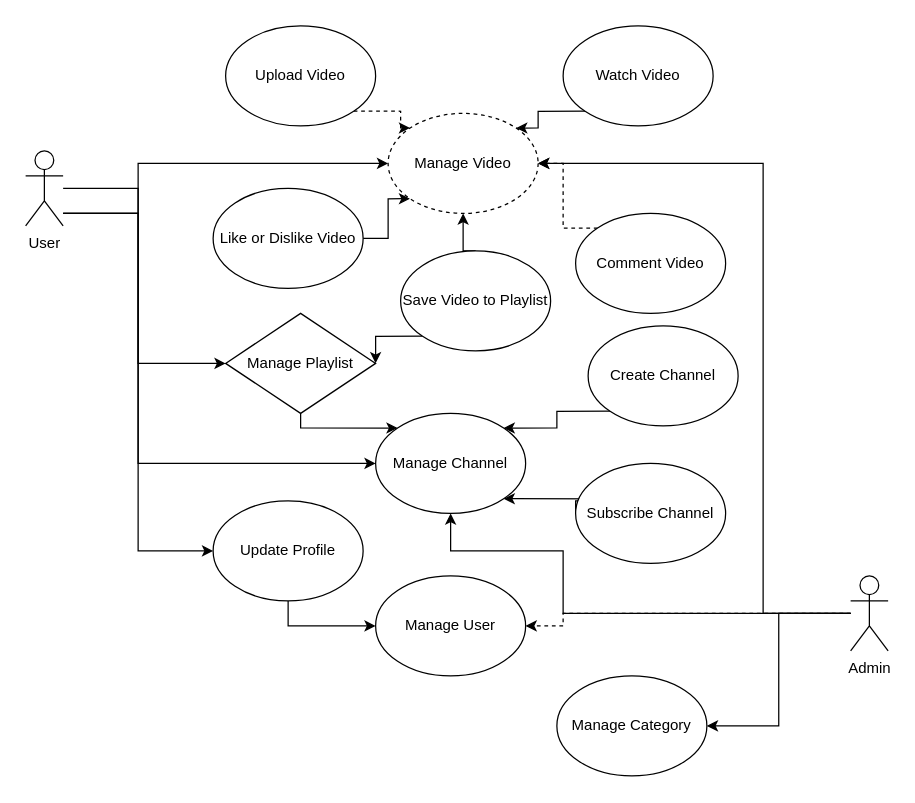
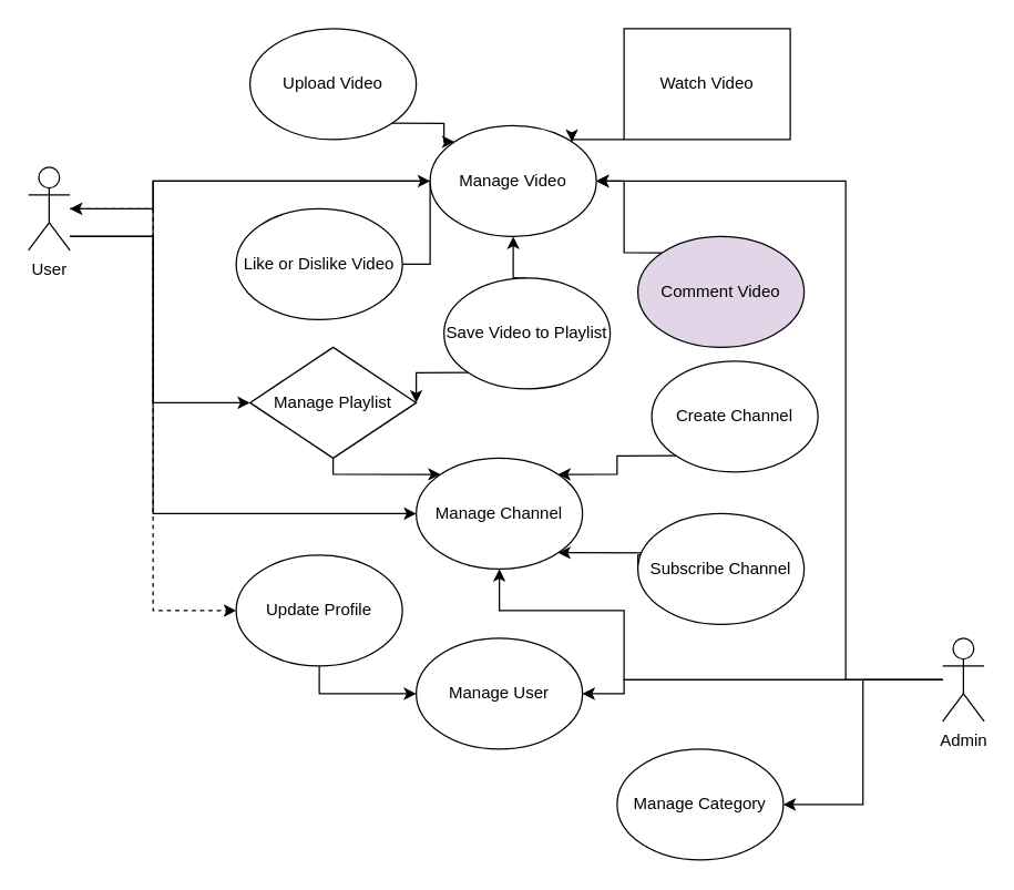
  <mxCell id="0" />
  <mxCell id="1" parent="0" />
  <mxCell id="2" style="edgeStyle=orthogonalEdgeStyle;rounded=0;orthogonalLoop=1;jettySize=auto;html=1;entryX=0;entryY=0.5;entryDx=0;entryDy=0;" edge="1" parent="1" source="6" target="21"><mxGeometry relative="1" as="geometry"><Array as="points"><mxPoint x="110" y="170" /><mxPoint x="110" y="130" /></Array></mxGeometry></mxCell>
  <mxCell id="3" style="edgeStyle=orthogonalEdgeStyle;rounded=0;orthogonalLoop=1;jettySize=auto;html=1;entryX=0;entryY=0.5;entryDx=0;entryDy=0;" edge="1" parent="1" source="6" target="15"><mxGeometry relative="1" as="geometry"><Array as="points"><mxPoint x="110" y="170" /><mxPoint x="110" y="370" /></Array></mxGeometry></mxCell>
  <mxCell id="4" style="edgeStyle=orthogonalEdgeStyle;rounded=0;orthogonalLoop=1;jettySize=auto;html=1;entryX=0;entryY=0.5;entryDx=0;entryDy=0;" edge="1" parent="1" source="6" target="23"><mxGeometry relative="1" as="geometry"><Array as="points"><mxPoint x="110" y="170" /><mxPoint x="110" y="290" /></Array></mxGeometry></mxCell>
- <mxCell id="5" style="edgeStyle=orthogonalEdgeStyle;rounded=0;orthogonalLoop=1;jettySize=auto;html=1;entryX=0;entryY=0.5;entryDx=0;entryDy=0;" edge="1" parent="1" source="6" target="34"><mxGeometry relative="1" as="geometry" /></mxCell>
+ <mxCell id="5" style="edgeStyle=orthogonalEdgeStyle;rounded=0;orthogonalLoop=1;jettySize=auto;html=1;entryX=0;entryY=0.5;entryDx=0;entryDy=0;dashed=1;" edge="1" parent="1" source="6" target="34"><mxGeometry relative="1" as="geometry" /></mxCell>
  <mxCell id="6" value="User" style="shape=umlActor;verticalLabelPosition=bottom;verticalAlign=top;html=1;" vertex="1" parent="1"><mxGeometry x="20" y="120" width="30" height="60" as="geometry" /></mxCell>
- <mxCell id="7" style="edgeStyle=orthogonalEdgeStyle;rounded=0;orthogonalLoop=1;jettySize=auto;html=1;exitX=1;exitY=1;exitDx=0;exitDy=0;entryX=0;entryY=0;entryDx=0;entryDy=0;dashed=1;" edge="1" parent="1" source="8" target="21"><mxGeometry relative="1" as="geometry" /></mxCell>
+ <mxCell id="7" style="edgeStyle=orthogonalEdgeStyle;rounded=0;orthogonalLoop=1;jettySize=auto;html=1;exitX=1;exitY=1;exitDx=0;exitDy=0;entryX=0;entryY=0;entryDx=0;entryDy=0;" edge="1" parent="1" source="8" target="21"><mxGeometry relative="1" as="geometry" /></mxCell>
  <mxCell id="8" value="Upload Video" style="ellipse;whiteSpace=wrap;html=1;" vertex="1" parent="1"><mxGeometry x="180" y="20" width="120" height="80" as="geometry" /></mxCell>
  <mxCell id="9" style="edgeStyle=orthogonalEdgeStyle;rounded=0;orthogonalLoop=1;jettySize=auto;html=1;exitX=0;exitY=1;exitDx=0;exitDy=0;entryX=1;entryY=0;entryDx=0;entryDy=0;" edge="1" parent="1" source="10" target="21"><mxGeometry relative="1" as="geometry" /></mxCell>
- <mxCell id="10" value="Watch Video" style="ellipse;whiteSpace=wrap;html=1;" vertex="1" parent="1"><mxGeometry x="450" y="20" width="120" height="80" as="geometry" /></mxCell>
- <mxCell id="11" style="edgeStyle=orthogonalEdgeStyle;rounded=0;orthogonalLoop=1;jettySize=auto;html=1;exitX=0;exitY=0;exitDx=0;exitDy=0;entryX=1;entryY=0.5;entryDx=0;entryDy=0;dashed=1;" edge="1" parent="1" source="12" target="21"><mxGeometry relative="1" as="geometry"><Array as="points"><mxPoint x="450" y="182" /><mxPoint x="450" y="130" /></Array></mxGeometry></mxCell>
- <mxCell id="12" value="Comment Video" style="ellipse;whiteSpace=wrap;html=1;" vertex="1" parent="1"><mxGeometry x="460" y="170" width="120" height="80" as="geometry" /></mxCell>
- <mxCell id="13" style="edgeStyle=orthogonalEdgeStyle;rounded=0;orthogonalLoop=1;jettySize=auto;html=1;exitX=1;exitY=0.5;exitDx=0;exitDy=0;entryX=0;entryY=1;entryDx=0;entryDy=0;" edge="1" parent="1" source="14" target="21"><mxGeometry relative="1" as="geometry" /></mxCell>
+ <mxCell id="10" value="Watch Video" style="whiteSpace=wrap;html=1;rounded=0;" vertex="1" parent="1"><mxGeometry x="450" y="20" width="120" height="80" as="geometry" /></mxCell>
+ <mxCell id="11" style="edgeStyle=orthogonalEdgeStyle;rounded=0;orthogonalLoop=1;jettySize=auto;html=1;exitX=0;exitY=0;exitDx=0;exitDy=0;entryX=1;entryY=0.5;entryDx=0;entryDy=0;" edge="1" parent="1" source="12" target="21"><mxGeometry relative="1" as="geometry"><Array as="points"><mxPoint x="450" y="182" /><mxPoint x="450" y="130" /></Array></mxGeometry></mxCell>
+ <mxCell id="12" value="Comment Video" style="ellipse;whiteSpace=wrap;html=1;fillColor=#e1d5e7;" vertex="1" parent="1"><mxGeometry x="460" y="170" width="120" height="80" as="geometry" /></mxCell>
+ <mxCell id="13" style="edgeStyle=orthogonalEdgeStyle;rounded=0;orthogonalLoop=1;jettySize=auto;html=1;exitX=1;exitY=0.5;exitDx=0;exitDy=0;" edge="1" parent="1" source="14" target="6"><mxGeometry relative="1" as="geometry" /></mxCell>
  <mxCell id="14" value="Like or Dislike Video" style="ellipse;whiteSpace=wrap;html=1;" vertex="1" parent="1"><mxGeometry x="170" y="150" width="120" height="80" as="geometry" /></mxCell>
  <mxCell id="15" value="Manage Channel" style="ellipse;whiteSpace=wrap;html=1;" vertex="1" parent="1"><mxGeometry x="300" y="330" width="120" height="80" as="geometry" /></mxCell>
  <mxCell id="16" style="edgeStyle=orthogonalEdgeStyle;rounded=0;orthogonalLoop=1;jettySize=auto;html=1;exitX=0.5;exitY=0;exitDx=0;exitDy=0;entryX=0.5;entryY=1;entryDx=0;entryDy=0;" edge="1" parent="1" source="18" target="21"><mxGeometry relative="1" as="geometry" /></mxCell>
  <mxCell id="17" style="edgeStyle=orthogonalEdgeStyle;rounded=0;orthogonalLoop=1;jettySize=auto;html=1;exitX=0;exitY=1;exitDx=0;exitDy=0;entryX=1;entryY=0.5;entryDx=0;entryDy=0;" edge="1" parent="1" source="18" target="23"><mxGeometry relative="1" as="geometry" /></mxCell>
  <mxCell id="18" value="Save Video to Playlist" style="ellipse;whiteSpace=wrap;html=1;" vertex="1" parent="1"><mxGeometry x="320" y="200" width="120" height="80" as="geometry" /></mxCell>
  <mxCell id="19" style="edgeStyle=orthogonalEdgeStyle;rounded=0;orthogonalLoop=1;jettySize=auto;html=1;exitX=0;exitY=0.5;exitDx=0;exitDy=0;entryX=1;entryY=1;entryDx=0;entryDy=0;" edge="1" parent="1" source="20" target="15"><mxGeometry relative="1" as="geometry"><Array as="points"><mxPoint x="478" y="400" /><mxPoint x="478" y="398" /></Array></mxGeometry></mxCell>
  <mxCell id="20" value="Subscribe&amp;nbsp;Channel" style="ellipse;whiteSpace=wrap;html=1;" vertex="1" parent="1"><mxGeometry x="460" y="370" width="120" height="80" as="geometry" /></mxCell>
- <mxCell id="21" value="Manage Video" style="ellipse;whiteSpace=wrap;html=1;dashed=1;" vertex="1" parent="1"><mxGeometry x="310" y="90" width="120" height="80" as="geometry" /></mxCell>
+ <mxCell id="21" value="Manage Video" style="ellipse;whiteSpace=wrap;html=1;" vertex="1" parent="1"><mxGeometry x="310" y="90" width="120" height="80" as="geometry" /></mxCell>
  <mxCell id="22" style="edgeStyle=orthogonalEdgeStyle;rounded=0;orthogonalLoop=1;jettySize=auto;html=1;entryX=0;entryY=0;entryDx=0;entryDy=0;" edge="1" parent="1" source="23" target="15"><mxGeometry relative="1" as="geometry"><Array as="points"><mxPoint x="240" y="342" /></Array></mxGeometry></mxCell>
  <mxCell id="23" value="Manage Playlist" style="rhombus;whiteSpace=wrap;html=1;" vertex="1" parent="1"><mxGeometry x="180" y="250" width="120" height="80" as="geometry" /></mxCell>
  <mxCell id="24" style="edgeStyle=orthogonalEdgeStyle;rounded=0;orthogonalLoop=1;jettySize=auto;html=1;exitX=0;exitY=1;exitDx=0;exitDy=0;entryX=1;entryY=0;entryDx=0;entryDy=0;" edge="1" parent="1" source="25" target="15"><mxGeometry relative="1" as="geometry" /></mxCell>
  <mxCell id="25" value="Create Channel" style="ellipse;whiteSpace=wrap;html=1;" vertex="1" parent="1"><mxGeometry x="470" y="260" width="120" height="80" as="geometry" /></mxCell>
  <mxCell id="26" value="Manage User" style="ellipse;whiteSpace=wrap;html=1;" vertex="1" parent="1"><mxGeometry x="300" y="460" width="120" height="80" as="geometry" /></mxCell>
  <mxCell id="27" value="Manage Category" style="ellipse;whiteSpace=wrap;html=1;" vertex="1" parent="1"><mxGeometry x="445" y="540" width="120" height="80" as="geometry" /></mxCell>
- <mxCell id="28" style="edgeStyle=orthogonalEdgeStyle;rounded=0;orthogonalLoop=1;jettySize=auto;html=1;entryX=1;entryY=0.5;entryDx=0;entryDy=0;dashed=1;" edge="1" parent="1" source="32" target="26"><mxGeometry relative="1" as="geometry"><Array as="points"><mxPoint x="450" y="490" /><mxPoint x="450" y="500" /></Array></mxGeometry></mxCell>
+ <mxCell id="28" style="edgeStyle=orthogonalEdgeStyle;rounded=0;orthogonalLoop=1;jettySize=auto;html=1;entryX=1;entryY=0.5;entryDx=0;entryDy=0;" edge="1" parent="1" source="32" target="26"><mxGeometry relative="1" as="geometry"><Array as="points"><mxPoint x="450" y="490" /><mxPoint x="450" y="500" /></Array></mxGeometry></mxCell>
  <mxCell id="29" style="edgeStyle=orthogonalEdgeStyle;rounded=0;orthogonalLoop=1;jettySize=auto;html=1;entryX=1;entryY=0.5;entryDx=0;entryDy=0;" edge="1" parent="1" source="32" target="27"><mxGeometry relative="1" as="geometry" /></mxCell>
  <mxCell id="30" style="edgeStyle=orthogonalEdgeStyle;rounded=0;orthogonalLoop=1;jettySize=auto;html=1;entryX=0.5;entryY=1;entryDx=0;entryDy=0;" edge="1" parent="1" source="32" target="15"><mxGeometry relative="1" as="geometry"><Array as="points"><mxPoint x="450" y="490" /><mxPoint x="450" y="440" /><mxPoint x="360" y="440" /></Array></mxGeometry></mxCell>
  <mxCell id="31" style="edgeStyle=orthogonalEdgeStyle;rounded=0;orthogonalLoop=1;jettySize=auto;html=1;entryX=1;entryY=0.5;entryDx=0;entryDy=0;" edge="1" parent="1" source="32" target="21"><mxGeometry relative="1" as="geometry"><Array as="points"><mxPoint x="610" y="490" /><mxPoint x="610" y="130" /></Array></mxGeometry></mxCell>
  <mxCell id="32" value="Admin" style="shape=umlActor;verticalLabelPosition=bottom;verticalAlign=top;html=1;" vertex="1" parent="1"><mxGeometry x="680" y="460" width="30" height="60" as="geometry" /></mxCell>
  <mxCell id="33" style="edgeStyle=orthogonalEdgeStyle;rounded=0;orthogonalLoop=1;jettySize=auto;html=1;entryX=0;entryY=0.5;entryDx=0;entryDy=0;exitX=0.5;exitY=1;exitDx=0;exitDy=0;" edge="1" parent="1" source="34" target="26"><mxGeometry relative="1" as="geometry" /></mxCell>
  <mxCell id="34" value="Update Profile" style="ellipse;whiteSpace=wrap;html=1;" vertex="1" parent="1"><mxGeometry x="170" y="400" width="120" height="80" as="geometry" /></mxCell>
